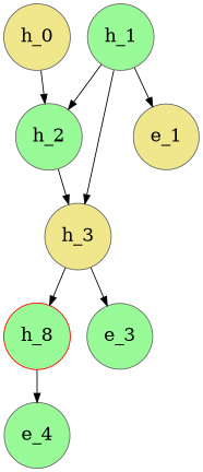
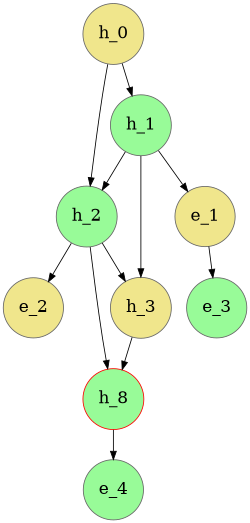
  digraph {
    rankdir=TD
    node [color=gray40 fillcolor=palegreen fontcolor=black fontsize=20 shape=circle style=filled]
    edge [color=black]
    h_1
    h_0 [fillcolor=khaki]
    h_2
    h_3 [fillcolor=khaki]
    e_1 [fillcolor=khaki]
    n6 [color=red label=h_8]
+   e_2 [fillcolor=khaki]
    e_3
    e_4
    h_1 -> h_2
    h_1 -> h_3
    h_1 -> e_1
+   h_0 -> h_1
    h_0 -> h_2
    h_2 -> h_3
+   h_2 -> n6
+   h_2 -> e_2
    h_3 -> n6
-   h_3 -> e_3
+   e_1 -> e_3
    n6 -> e_4
  }
